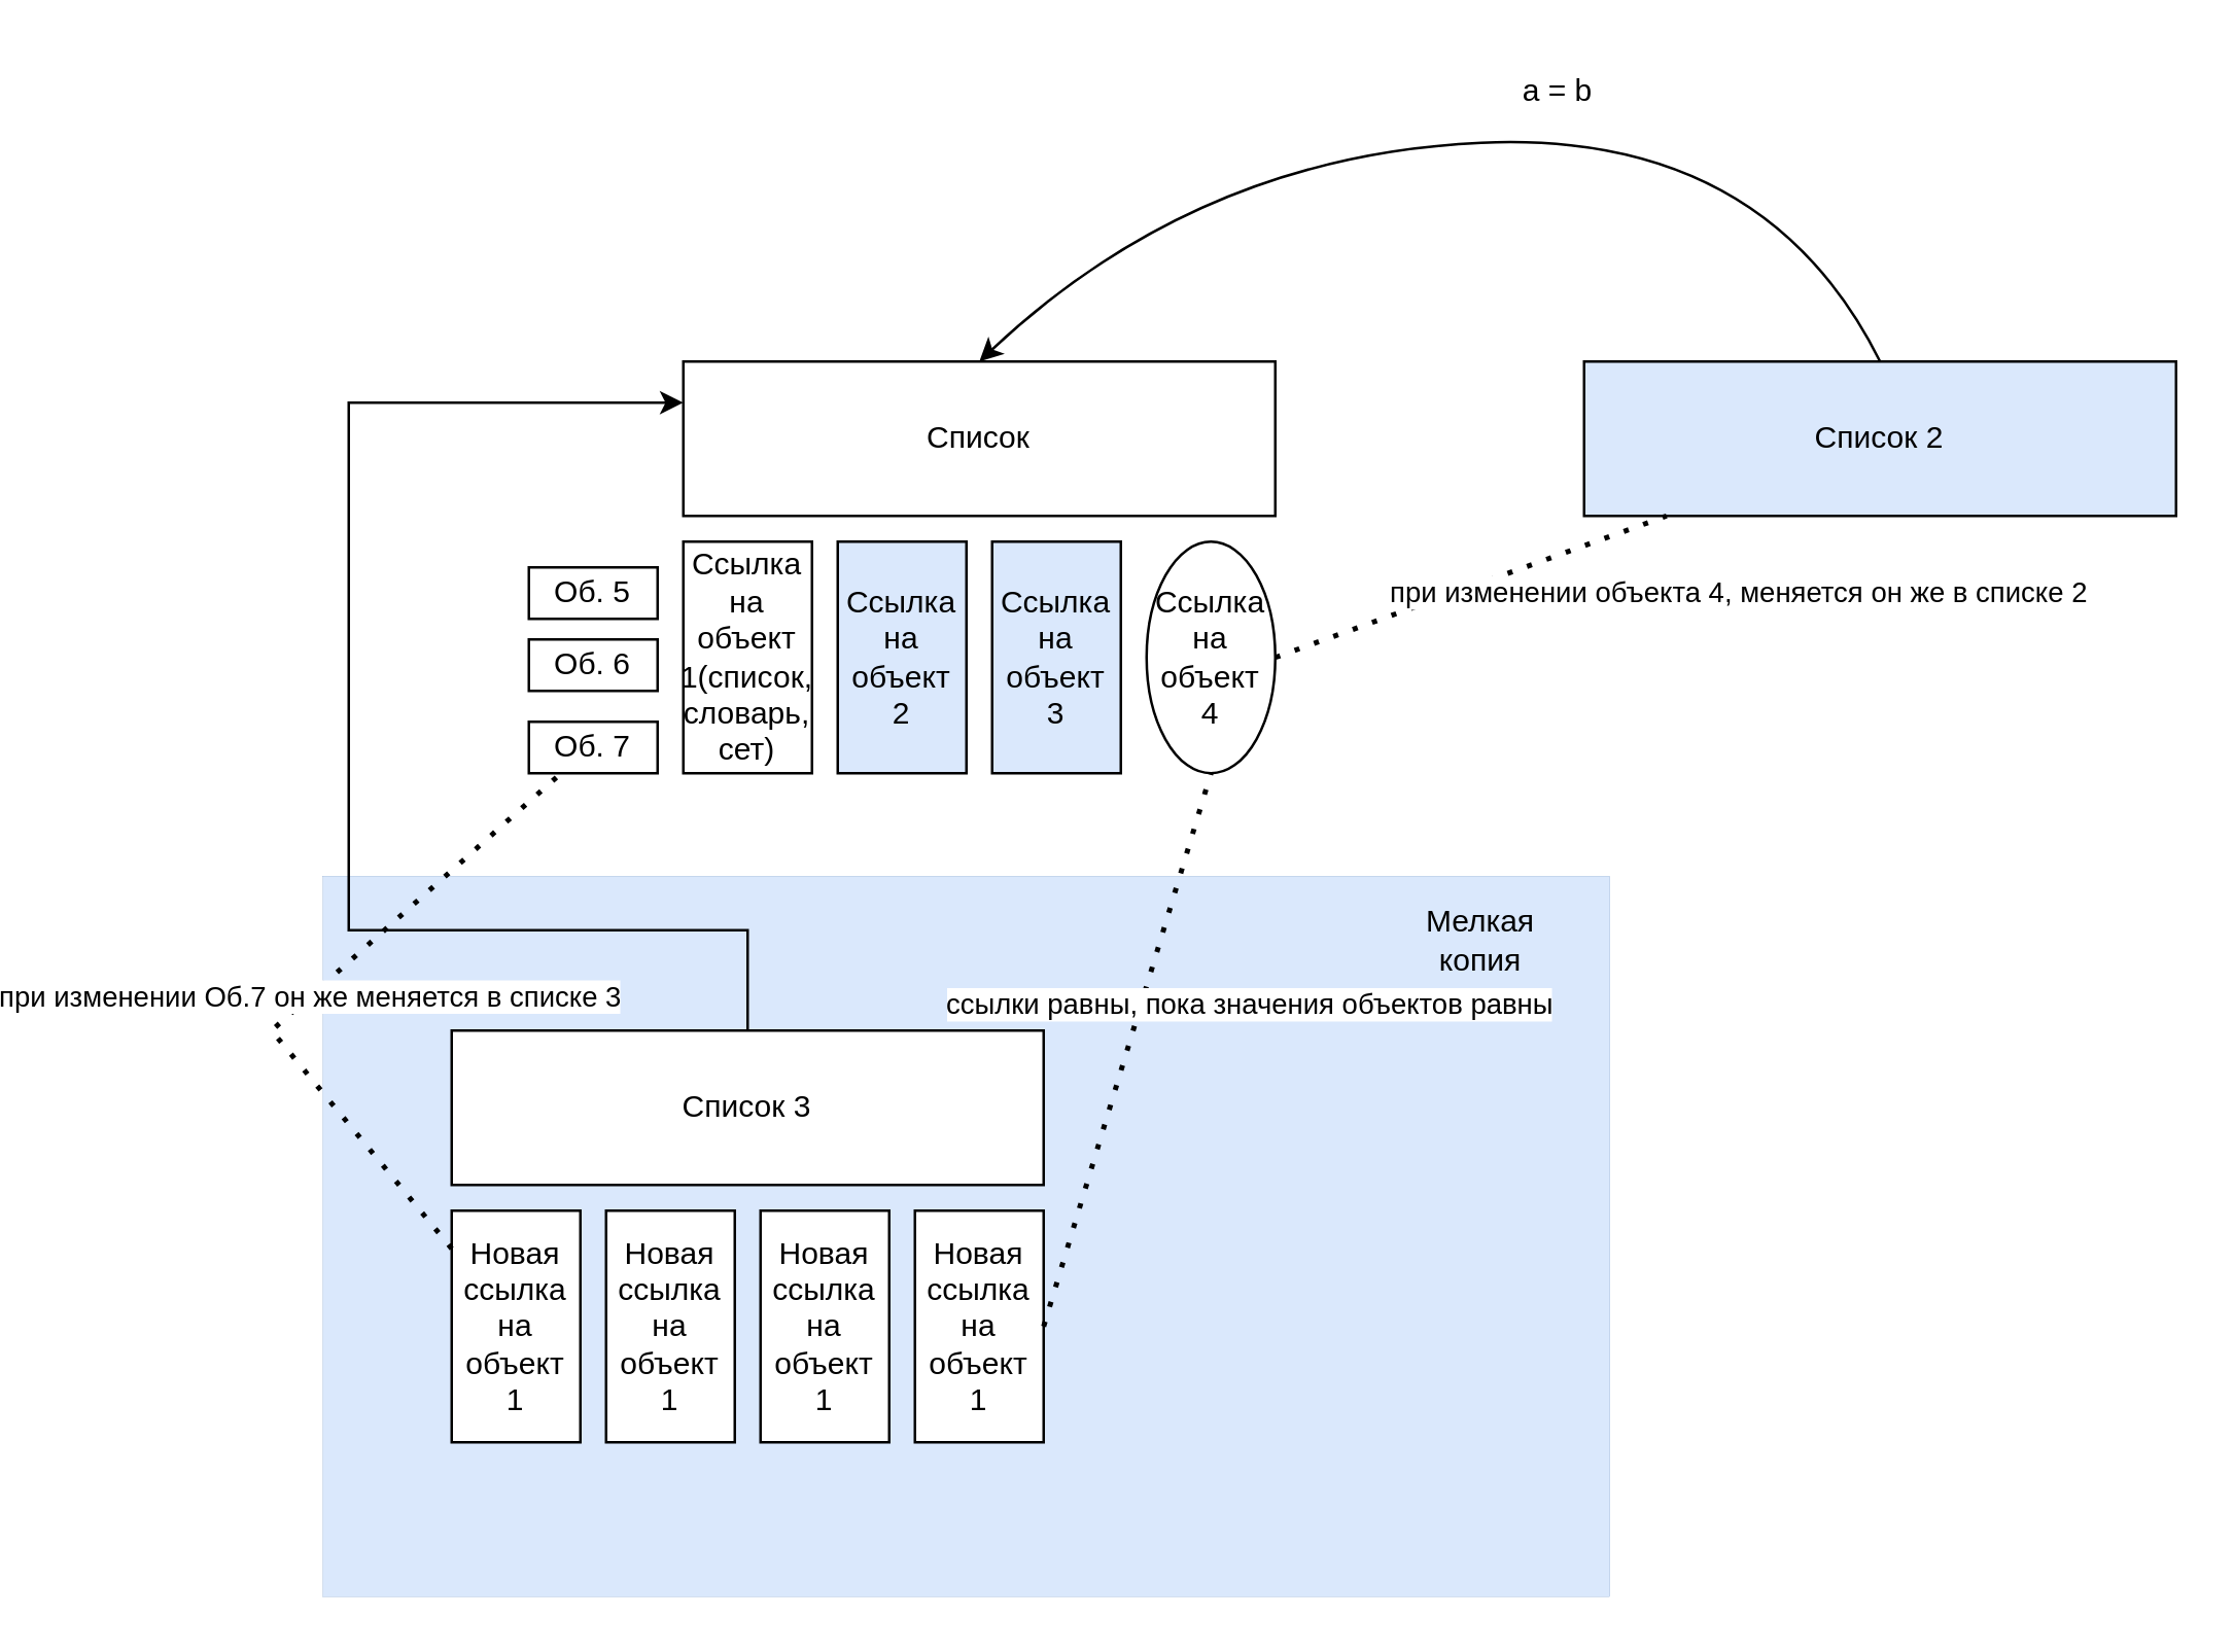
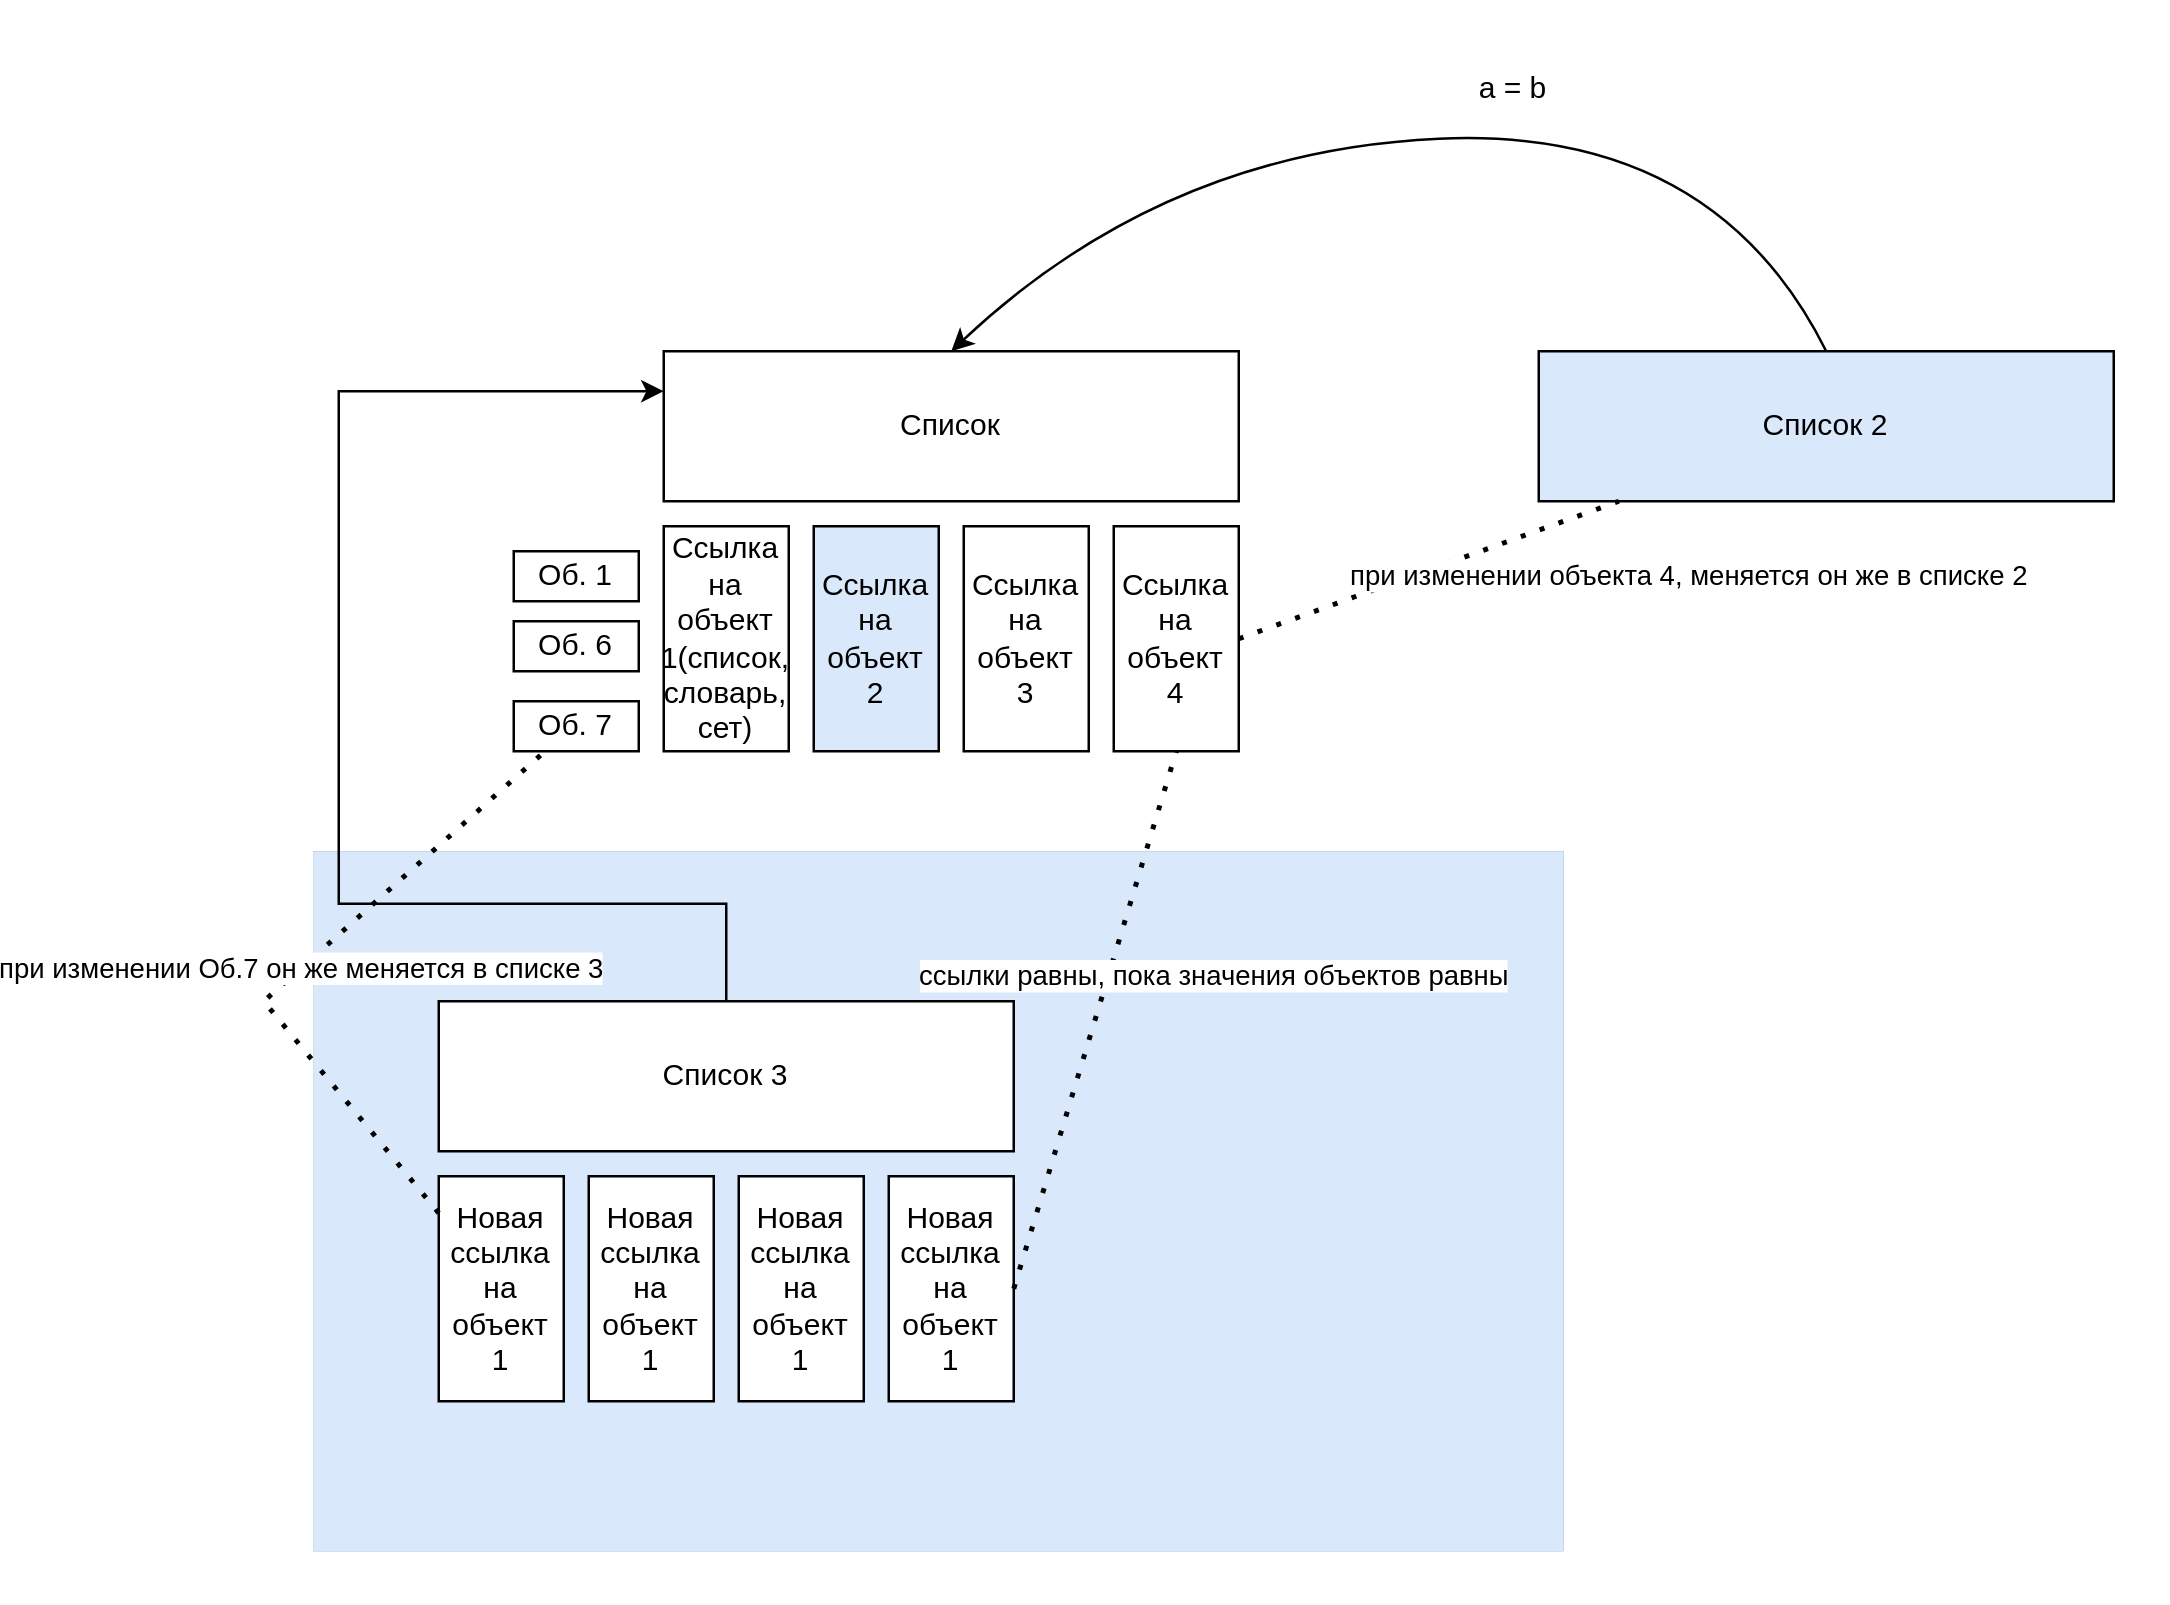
  <mxCell id="0" />
  <mxCell id="1" parent="0" />
  <mxCell id="2" value="" style="rounded=0;whiteSpace=wrap;html=1;fillColor=#dae8fc;strokeColor=#6c8ebf;strokeWidth=0;" vertex="1" parent="1"><mxGeometry x="40" y="340" width="500" height="280" as="geometry" /></mxCell>
  <mxCell id="3" value="Список" style="rounded=0;whiteSpace=wrap;html=1;" vertex="1" parent="1"><mxGeometry x="180" y="140" width="230" height="60" as="geometry" /></mxCell>
  <mxCell id="4" value="Ссылка на объект 1(список, словарь, сет)" style="rounded=0;whiteSpace=wrap;html=1;" vertex="1" parent="1"><mxGeometry x="180" y="210" width="50" height="90" as="geometry" /></mxCell>
  <mxCell id="5" value="Ссылка на объект 2" style="rounded=0;whiteSpace=wrap;html=1;fillColor=#dae8fc;" vertex="1" parent="1"><mxGeometry x="240" y="210" width="50" height="90" as="geometry" /></mxCell>
- <mxCell id="6" value="Ссылка на объект 3" style="rounded=0;whiteSpace=wrap;html=1;fillColor=#dae8fc;" vertex="1" parent="1"><mxGeometry x="300" y="210" width="50" height="90" as="geometry" /></mxCell>
- <mxCell id="7" value="Ссылка на объект 4" style="ellipse;whiteSpace=wrap;html=1;" vertex="1" parent="1"><mxGeometry x="360" y="210" width="50" height="90" as="geometry" /></mxCell>
+ <mxCell id="6" value="Ссылка на объект 3" style="rounded=0;whiteSpace=wrap;html=1;" vertex="1" parent="1"><mxGeometry x="300" y="210" width="50" height="90" as="geometry" /></mxCell>
+ <mxCell id="7" value="Ссылка на объект 4" style="rounded=0;whiteSpace=wrap;html=1;" vertex="1" parent="1"><mxGeometry x="360" y="210" width="50" height="90" as="geometry" /></mxCell>
  <mxCell id="8" value="Список 2" style="rounded=0;whiteSpace=wrap;html=1;fillColor=#dae8fc;" vertex="1" parent="1"><mxGeometry x="530" y="140" width="230" height="60" as="geometry" /></mxCell>
  <mxCell id="9" value="" style="curved=1;endArrow=classic;html=1;rounded=0;exitX=0.5;exitY=0;exitDx=0;exitDy=0;entryX=0.5;entryY=0;entryDx=0;entryDy=0;" edge="1" parent="1" source="8" target="3"><mxGeometry width="50" height="50" relative="1" as="geometry"><mxPoint x="410" y="310" as="sourcePoint" /><mxPoint x="460" y="260" as="targetPoint" /><Array as="points"><mxPoint x="600" y="50" /><mxPoint x="380" y="60" /></Array></mxGeometry></mxCell>
  <mxCell id="10" value="a = b" style="text;html=1;strokeColor=none;fillColor=none;align=center;verticalAlign=middle;whiteSpace=wrap;rounded=0;" vertex="1" parent="1"><mxGeometry x="490" width="60" height="30" as="geometry" y="20" /></mxCell>
  <mxCell id="11" style="edgeStyle=orthogonalEdgeStyle;rounded=0;orthogonalLoop=1;jettySize=auto;html=1;entryX=0;entryY=0.25;entryDx=0;entryDy=0;" edge="1" parent="1"><mxGeometry relative="1" as="geometry"><mxPoint x="205" y="401" as="sourcePoint" /><mxPoint x="180" y="156" as="targetPoint" /><Array as="points"><mxPoint x="205" y="361" /><mxPoint x="50" y="361" /><mxPoint x="50" y="156" /></Array></mxGeometry></mxCell>
  <mxCell id="12" value="Список 3" style="rounded=0;whiteSpace=wrap;html=1;" vertex="1" parent="1"><mxGeometry x="90" y="400" width="230" height="60" as="geometry" /></mxCell>
  <mxCell id="13" value="Новая ссылка на объект&lt;br&gt;1" style="rounded=0;whiteSpace=wrap;html=1;" vertex="1" parent="1"><mxGeometry x="90" y="470" width="50" height="90" as="geometry" /></mxCell>
  <mxCell id="14" value="Новая ссылка на объект&lt;br&gt;1" style="rounded=0;whiteSpace=wrap;html=1;" vertex="1" parent="1"><mxGeometry x="150" y="470" width="50" height="90" as="geometry" /></mxCell>
  <mxCell id="15" value="Новая ссылка на объект&lt;br&gt;1" style="rounded=0;whiteSpace=wrap;html=1;" vertex="1" parent="1"><mxGeometry x="210" y="470" width="50" height="90" as="geometry" /></mxCell>
  <mxCell id="16" value="Новая ссылка на объект&lt;br&gt;1" style="rounded=0;whiteSpace=wrap;html=1;" vertex="1" parent="1"><mxGeometry x="270" y="470" width="50" height="90" as="geometry" /></mxCell>
  <mxCell id="17" value="ссылки равны, пока значения объектов равны" style="endArrow=none;dashed=1;html=1;dashPattern=1 3;strokeWidth=2;rounded=0;exitX=1;exitY=0.5;exitDx=0;exitDy=0;entryX=0.5;entryY=1;entryDx=0;entryDy=0;" edge="1" parent="1" source="16" target="7"><mxGeometry x="0.272" y="-40" width="50" height="50" relative="1" as="geometry"><mxPoint x="410" y="440" as="sourcePoint" /><mxPoint x="460" y="390" as="targetPoint" /><mxPoint as="offset" /></mxGeometry></mxCell>
  <mxCell id="18" value="при изменении объекта 4, меняется он же в списке 2" style="endArrow=none;dashed=1;html=1;dashPattern=1 3;strokeWidth=2;rounded=0;exitX=1;exitY=0.5;exitDx=0;exitDy=0;" edge="1" parent="1" source="7" target="8"><mxGeometry x="1" y="-41" width="50" height="50" relative="1" as="geometry"><mxPoint x="410" y="210" as="sourcePoint" /><mxPoint x="460" y="160" as="targetPoint" /><mxPoint x="14" y="-8" as="offset" /></mxGeometry></mxCell>
- <mxCell id="19" value="Мелкая копия" style="text;html=1;strokeColor=none;fillColor=none;align=center;verticalAlign=middle;whiteSpace=wrap;rounded=0;" vertex="1" parent="1"><mxGeometry x="460" y="350" width="60" height="30" as="geometry" /></mxCell>
- <mxCell id="20" value="Об. 5" style="rounded=0;whiteSpace=wrap;html=1;" vertex="1" parent="1"><mxGeometry x="120" y="220" width="50" height="20" as="geometry" /></mxCell>
+ <mxCell id="20" value="Об. 1" style="rounded=0;whiteSpace=wrap;html=1;" vertex="1" parent="1"><mxGeometry x="120" y="220" width="50" height="20" as="geometry" /></mxCell>
  <mxCell id="21" value="Об. 6" style="rounded=0;whiteSpace=wrap;html=1;" vertex="1" parent="1"><mxGeometry x="120" y="248" width="50" height="20" as="geometry" /></mxCell>
  <mxCell id="22" value="Об. 7" style="rounded=0;whiteSpace=wrap;html=1;" vertex="1" parent="1"><mxGeometry x="120" y="280" width="50" height="20" as="geometry" /></mxCell>
  <mxCell id="23" value="при изменении Об.7 он же меняется в списке 3" style="endArrow=none;dashed=1;html=1;dashPattern=1 3;strokeWidth=2;rounded=0;entryX=0.25;entryY=1;entryDx=0;entryDy=0;" edge="1" parent="1" source="13" target="22"><mxGeometry width="50" height="50" relative="1" as="geometry"><mxPoint x="410" y="420" as="sourcePoint" /><mxPoint x="460" y="370" as="targetPoint" /><Array as="points"><mxPoint y="400" x="20" /></Array></mxGeometry></mxCell>
